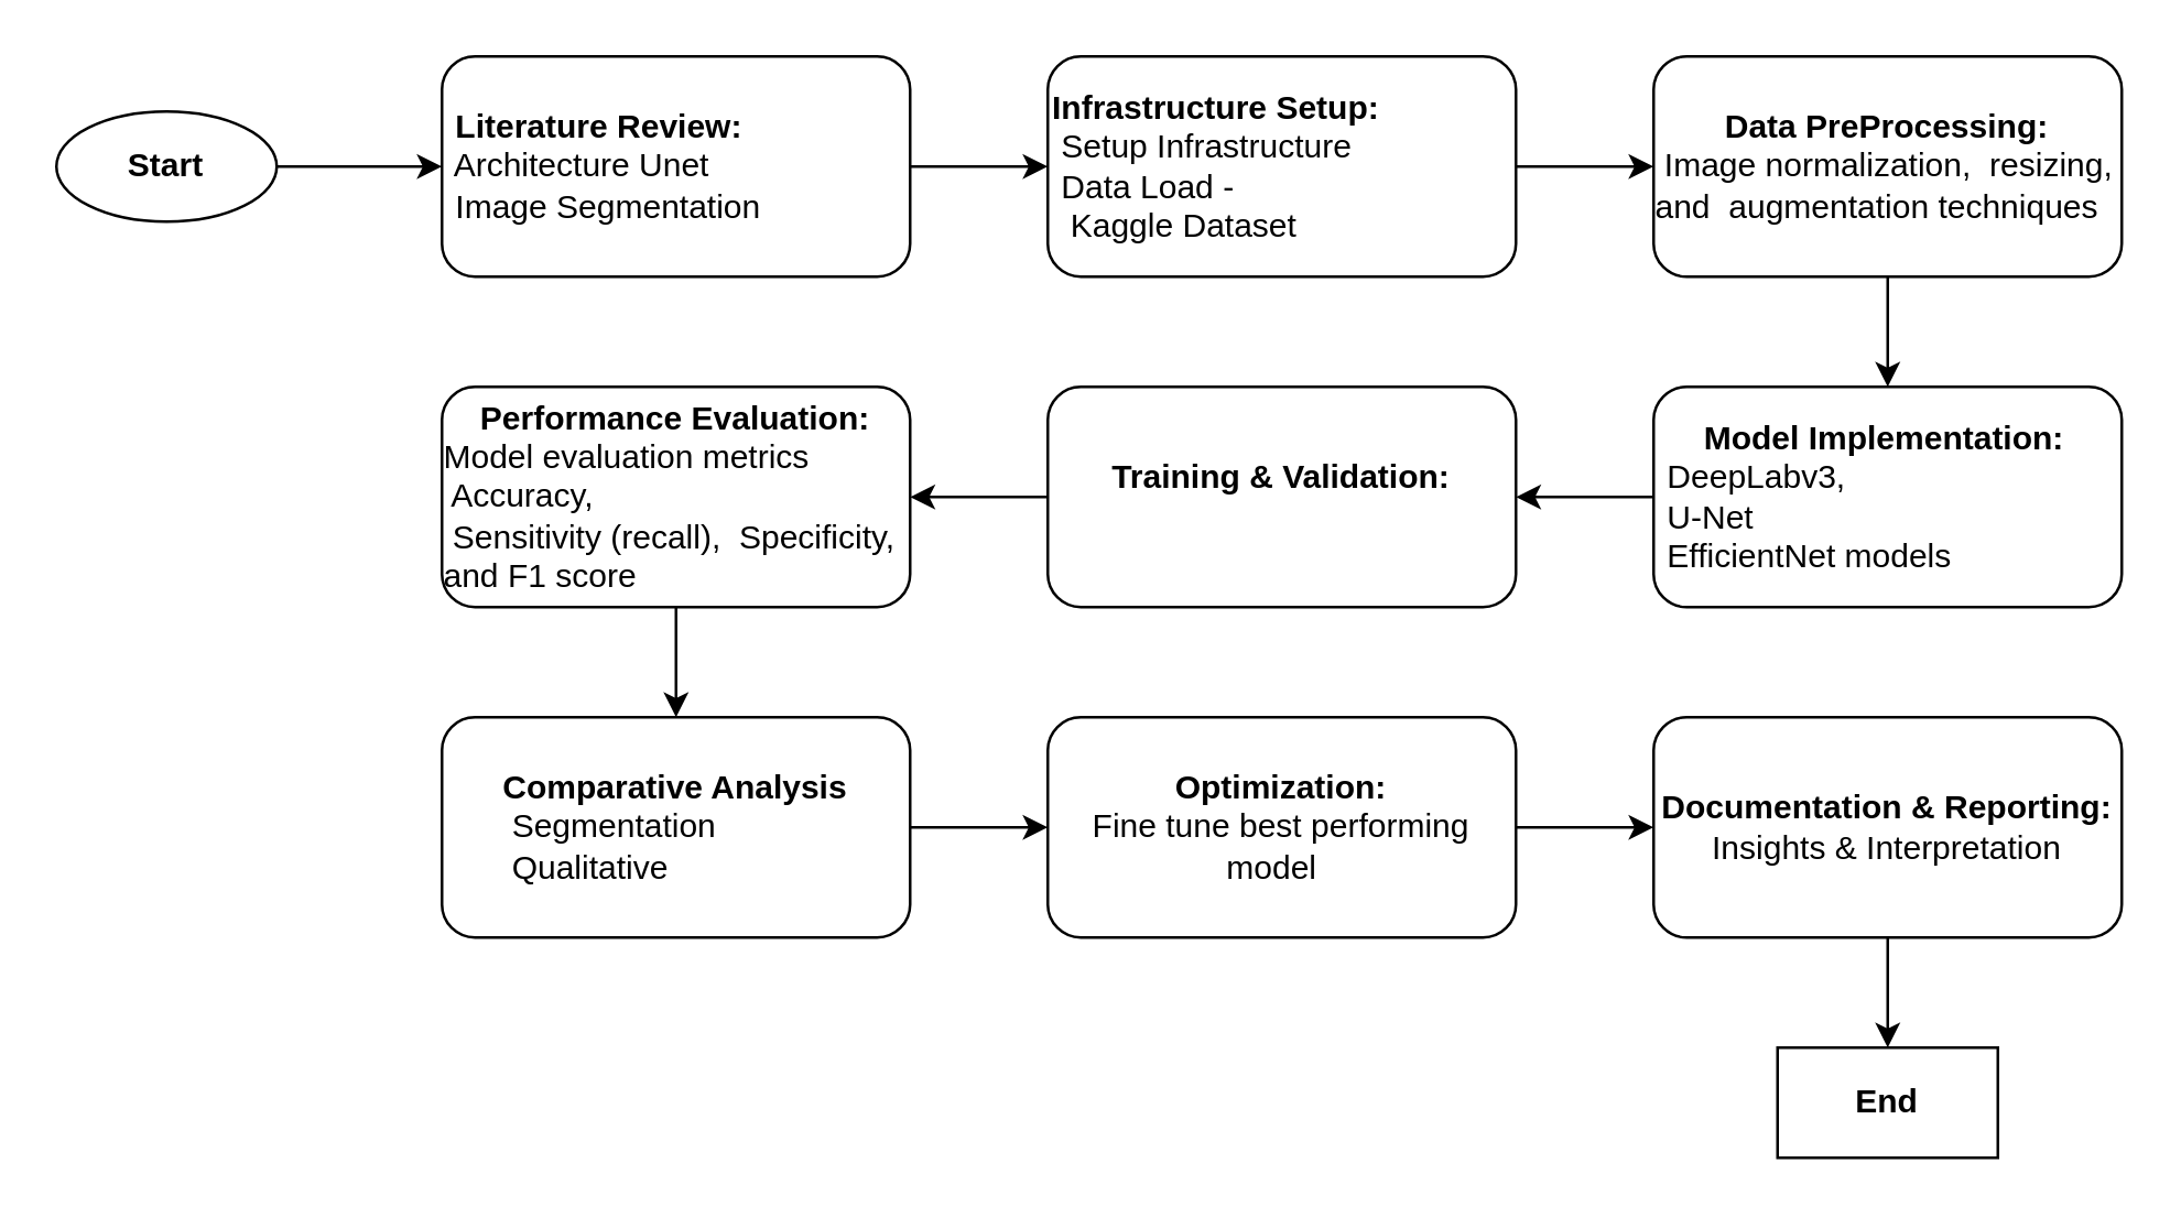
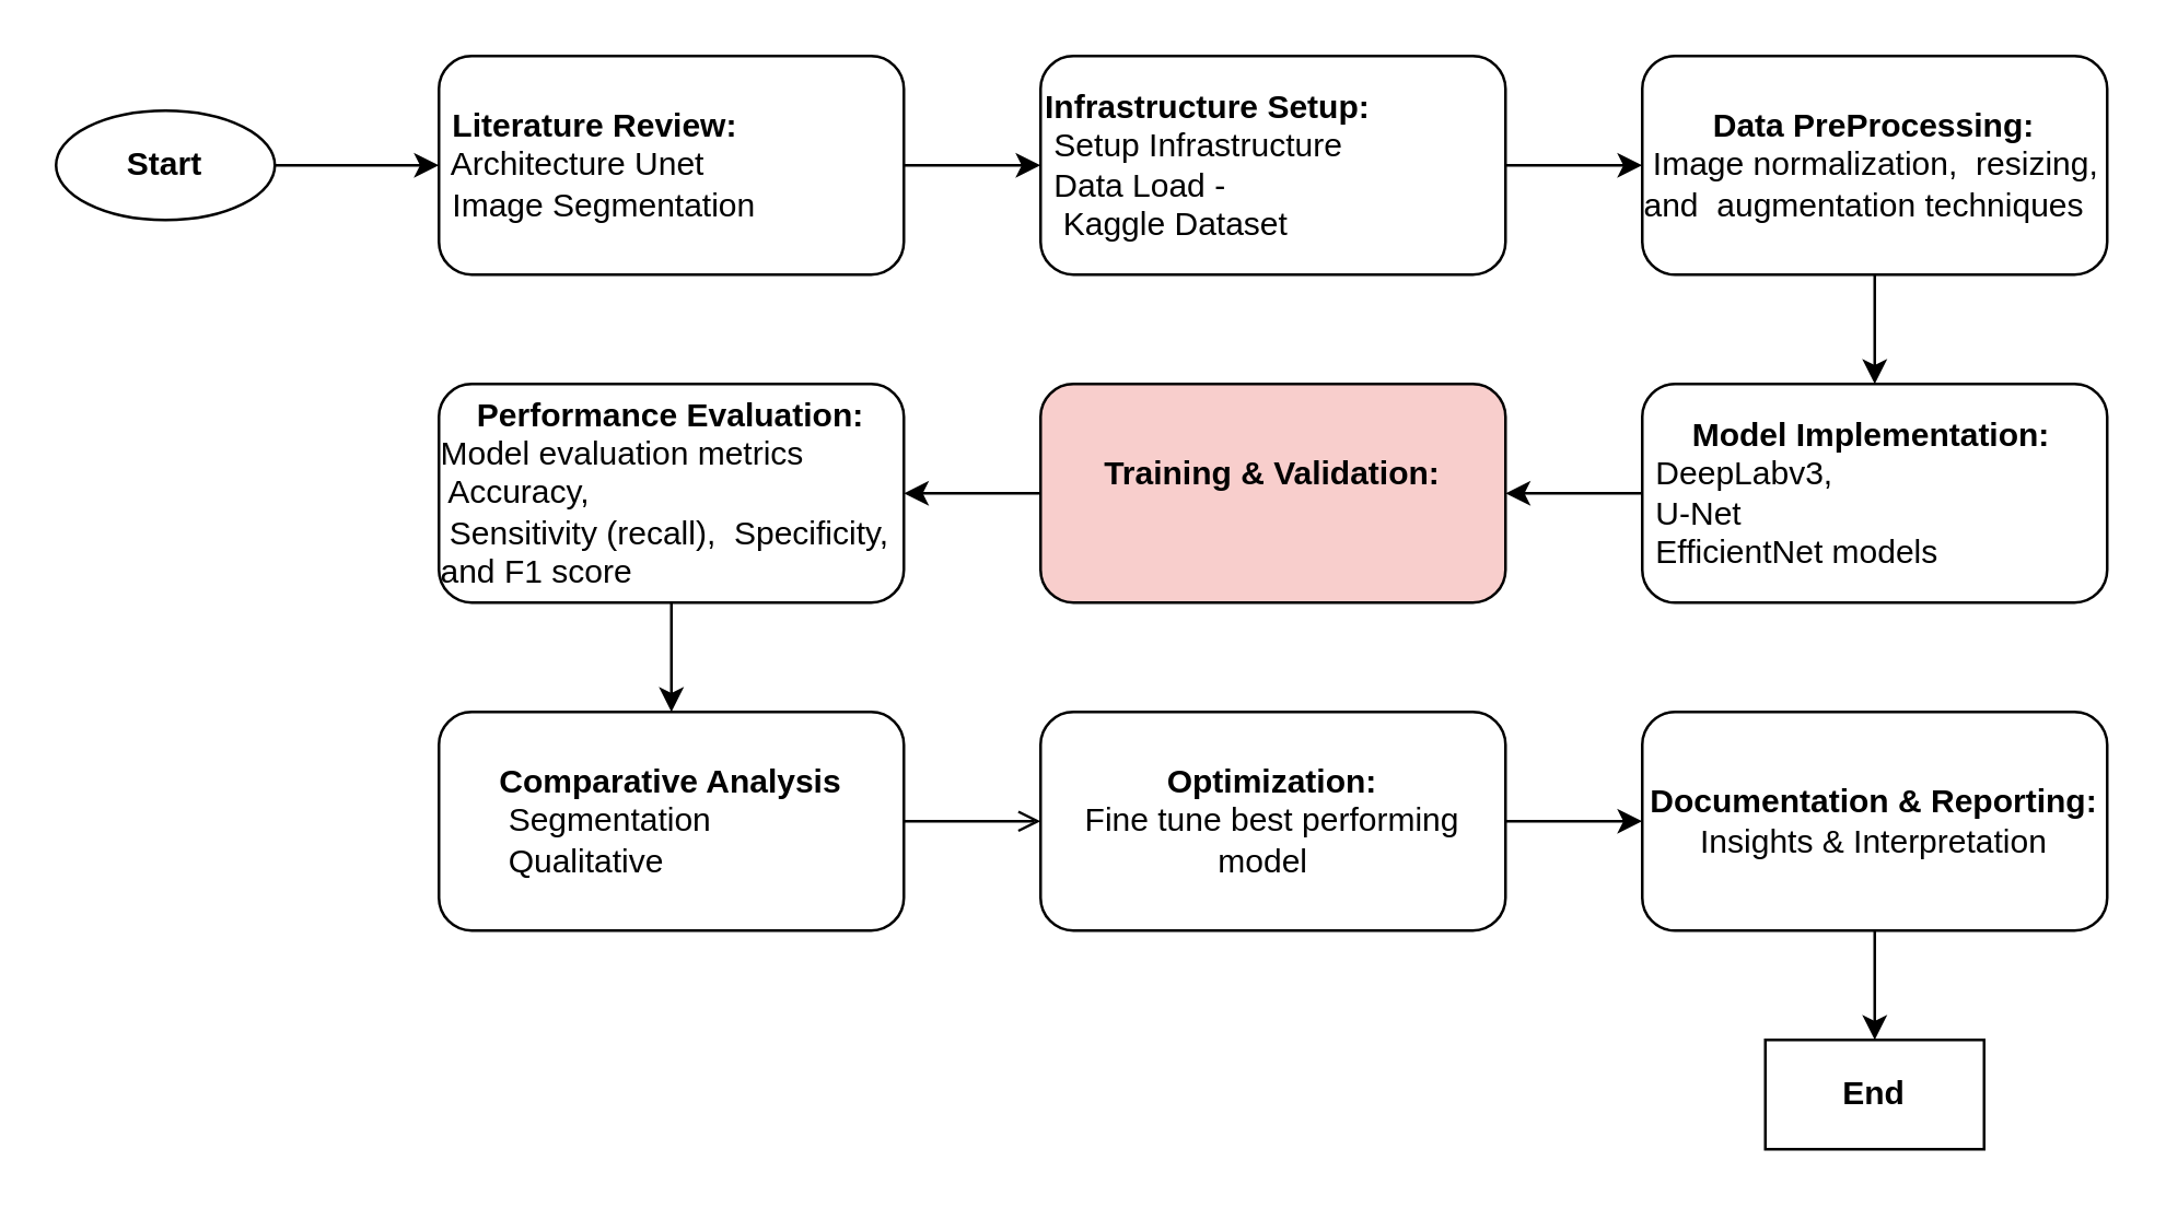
  <mxCell id="0" />
  <mxCell id="1" parent="0" />
  <mxCell id="2" style="edgeStyle=orthogonalEdgeStyle;rounded=0;orthogonalLoop=1;jettySize=auto;html=1;entryX=0;entryY=0.5;entryDx=0;entryDy=0;" edge="1" parent="1" source="3" target="5"><mxGeometry relative="1" as="geometry" /></mxCell>
  <mxCell id="3" value="&lt;b&gt;Start&lt;/b&gt;" style="ellipse;whiteSpace=wrap;html=1;" vertex="1" parent="1"><mxGeometry x="20" y="40" width="80" height="40" as="geometry" /></mxCell>
  <mxCell id="4" style="edgeStyle=orthogonalEdgeStyle;rounded=0;orthogonalLoop=1;jettySize=auto;html=1;entryX=0;entryY=0.5;entryDx=0;entryDy=0;fontSize=12;" edge="1" parent="1" source="5" target="7"><mxGeometry relative="1" as="geometry" /></mxCell>
  <mxCell id="5" value="&lt;div style=&quot;text-align: center&quot;&gt;&lt;b&gt;Literature Review:&lt;/b&gt;&lt;span&gt;&amp;nbsp;&lt;/span&gt;&lt;/div&gt;&lt;span style=&quot;white-space: pre&quot;&gt; &lt;/span&gt;Architecture Unet&lt;br&gt;&lt;span style=&quot;white-space: pre&quot;&gt; &lt;/span&gt;Image Segmentation" style="rounded=1;whiteSpace=wrap;html=1;align=left;" vertex="1" parent="1"><mxGeometry x="160" y="20" width="170" height="80" as="geometry" /></mxCell>
  <mxCell id="6" style="edgeStyle=orthogonalEdgeStyle;rounded=0;orthogonalLoop=1;jettySize=auto;html=1;entryX=0;entryY=0.5;entryDx=0;entryDy=0;fontSize=12;" edge="1" parent="1" source="7" target="9"><mxGeometry relative="1" as="geometry" /></mxCell>
  <mxCell id="7" value="&lt;div style=&quot;text-align: center&quot;&gt;&lt;span&gt;&lt;b&gt;Infrastructure Setup:&lt;/b&gt;&lt;/span&gt;&lt;/div&gt;&lt;div&gt;&lt;span&gt;&lt;span style=&quot;white-space: pre&quot;&gt; &lt;/span&gt;Setup Infrastructure&lt;/span&gt;&lt;/div&gt;&lt;div&gt;&lt;span style=&quot;white-space: pre&quot;&gt; &lt;/span&gt;Data Load -&amp;nbsp;&lt;/div&gt;&lt;div&gt;&lt;span style=&quot;white-space: pre&quot;&gt; &lt;/span&gt;&lt;span style=&quot;white-space: pre&quot;&gt; &lt;/span&gt;Kaggle Dataset&lt;/div&gt;" style="rounded=1;whiteSpace=wrap;html=1;align=left;" vertex="1" parent="1"><mxGeometry x="380" y="20" width="170" height="80" as="geometry" /></mxCell>
  <mxCell id="8" style="edgeStyle=orthogonalEdgeStyle;rounded=0;orthogonalLoop=1;jettySize=auto;html=1;entryX=0.5;entryY=0;entryDx=0;entryDy=0;fontSize=12;" edge="1" parent="1" source="9" target="11"><mxGeometry relative="1" as="geometry" /></mxCell>
  <mxCell id="9" value="&lt;div&gt;&lt;span&gt;&lt;b&gt;Data PreProcessing:&lt;/b&gt;&lt;/span&gt;&lt;/div&gt;&lt;div style=&quot;text-align: left&quot;&gt;&lt;span&gt;&lt;span style=&quot;white-space: pre&quot;&gt; &lt;/span&gt;Image normalization, &lt;span style=&quot;white-space: pre&quot;&gt; &lt;/span&gt;resizing, and &lt;span style=&quot;white-space: pre&quot;&gt; &lt;/span&gt;augmentation techniques&lt;br&gt;&lt;/span&gt;&lt;/div&gt;" style="rounded=1;whiteSpace=wrap;html=1;align=center;" vertex="1" parent="1"><mxGeometry x="600" y="20" width="170" height="80" as="geometry" /></mxCell>
  <mxCell id="10" style="edgeStyle=orthogonalEdgeStyle;rounded=0;orthogonalLoop=1;jettySize=auto;html=1;entryX=1;entryY=0.5;entryDx=0;entryDy=0;fontSize=12;" edge="1" parent="1" source="11" target="13"><mxGeometry relative="1" as="geometry" /></mxCell>
  <mxCell id="11" value="&lt;div style=&quot;text-align: center&quot;&gt;&lt;b&gt;&amp;nbsp; &amp;nbsp; &amp;nbsp;Model Implementation:&lt;/b&gt;&lt;/div&gt;&lt;div&gt;&lt;span style=&quot;white-space: pre&quot;&gt; &lt;/span&gt;DeepLabv3,&amp;nbsp;&lt;/div&gt;&lt;div&gt;&lt;span style=&quot;white-space: pre&quot;&gt; &lt;/span&gt;U-Net&lt;/div&gt;&lt;div&gt;&lt;span style=&quot;white-space: pre&quot;&gt; &lt;/span&gt;EfficientNet models&lt;/div&gt;" style="rounded=1;whiteSpace=wrap;html=1;align=left;" vertex="1" parent="1"><mxGeometry x="600" y="140" width="170" height="80" as="geometry" /></mxCell>
  <mxCell id="12" style="edgeStyle=orthogonalEdgeStyle;rounded=0;orthogonalLoop=1;jettySize=auto;html=1;entryX=1;entryY=0.5;entryDx=0;entryDy=0;fontSize=12;" edge="1" parent="1" source="13" target="15"><mxGeometry relative="1" as="geometry" /></mxCell>
- <mxCell id="13" value="&lt;div&gt;&lt;b&gt;Training &amp;amp; Validation:&lt;/b&gt;&lt;/div&gt;&lt;div&gt;&lt;br&gt;&lt;/div&gt;" style="rounded=1;whiteSpace=wrap;html=1;align=center;" vertex="1" parent="1"><mxGeometry x="380" y="140" width="170" height="80" as="geometry" /></mxCell>
+ <mxCell id="13" value="&lt;div&gt;&lt;b&gt;Training &amp;amp; Validation:&lt;/b&gt;&lt;/div&gt;&lt;div&gt;&lt;br&gt;&lt;/div&gt;" style="rounded=1;whiteSpace=wrap;html=1;align=center;fillColor=#f8cecc;" vertex="1" parent="1"><mxGeometry x="380" y="140" width="170" height="80" as="geometry" /></mxCell>
  <mxCell id="14" style="edgeStyle=orthogonalEdgeStyle;rounded=0;orthogonalLoop=1;jettySize=auto;html=1;entryX=0.5;entryY=0;entryDx=0;entryDy=0;fontSize=12;" edge="1" parent="1" source="15" target="17"><mxGeometry relative="1" as="geometry" /></mxCell>
  <mxCell id="15" value="&lt;div&gt;&lt;b&gt;Performance Evaluation:&lt;/b&gt;&lt;br&gt;&lt;/div&gt;&lt;div style=&quot;text-align: left&quot;&gt;Model evaluation metrics&lt;/div&gt;&lt;div style=&quot;text-align: left&quot;&gt;&lt;span style=&quot;white-space: pre&quot;&gt; &lt;/span&gt;Accuracy,&amp;nbsp;&lt;/div&gt;&lt;div style=&quot;text-align: left&quot;&gt;&lt;span style=&quot;white-space: pre&quot;&gt; &lt;/span&gt;Sensitivity (recall), &lt;span style=&quot;white-space: pre&quot;&gt; &lt;/span&gt;Specificity, and F1 score&lt;br&gt;&lt;/div&gt;" style="rounded=1;whiteSpace=wrap;html=1;align=center;" vertex="1" parent="1"><mxGeometry x="160" y="140" width="170" height="80" as="geometry" /></mxCell>
- <mxCell id="16" style="edgeStyle=orthogonalEdgeStyle;rounded=0;orthogonalLoop=1;jettySize=auto;html=1;entryX=0;entryY=0.5;entryDx=0;entryDy=0;fontSize=12;" edge="1" parent="1" source="17" target="19"><mxGeometry relative="1" as="geometry" /></mxCell>
+ <mxCell id="16" style="edgeStyle=orthogonalEdgeStyle;rounded=0;orthogonalLoop=1;jettySize=auto;html=1;entryX=0;entryY=0.5;entryDx=0;entryDy=0;fontSize=12;endArrow=open;" edge="1" parent="1" source="17" target="19"><mxGeometry relative="1" as="geometry" /></mxCell>
  <mxCell id="17" value="&lt;div&gt;&lt;span style=&quot;text-align: left&quot;&gt;&lt;b&gt;Comparative Analysis&lt;/b&gt;&lt;/span&gt;&lt;br&gt;&lt;/div&gt;&lt;div style=&quot;text-align: left&quot;&gt;&lt;span style=&quot;white-space: pre&quot;&gt; &lt;/span&gt;Segmentation&lt;/div&gt;&lt;div style=&quot;text-align: left&quot;&gt;&lt;span style=&quot;white-space: pre&quot;&gt; &lt;/span&gt;Qualitative &lt;span style=&quot;white-space: pre&quot;&gt; &lt;/span&gt;&lt;/div&gt;" style="rounded=1;whiteSpace=wrap;html=1;align=center;" vertex="1" parent="1"><mxGeometry x="160" y="260" width="170" height="80" as="geometry" /></mxCell>
  <mxCell id="18" style="edgeStyle=orthogonalEdgeStyle;rounded=0;orthogonalLoop=1;jettySize=auto;html=1;entryX=0;entryY=0.5;entryDx=0;entryDy=0;fontSize=12;" edge="1" parent="1" source="19" target="21"><mxGeometry relative="1" as="geometry" /></mxCell>
  <mxCell id="19" value="&lt;div&gt;&lt;b&gt;Optimization:&lt;/b&gt;&lt;/div&gt;&lt;div&gt;Fine tune best performing model&lt;span style=&quot;text-align: left&quot;&gt;&amp;nbsp;&lt;/span&gt;&lt;span style=&quot;text-align: left ; white-space: pre&quot;&gt; &lt;/span&gt;&lt;/div&gt;" style="rounded=1;whiteSpace=wrap;html=1;align=center;" vertex="1" parent="1"><mxGeometry x="380" y="260" width="170" height="80" as="geometry" /></mxCell>
  <mxCell id="20" style="edgeStyle=orthogonalEdgeStyle;rounded=0;orthogonalLoop=1;jettySize=auto;html=1;entryX=0.5;entryY=0;entryDx=0;entryDy=0;fontSize=12;" edge="1" parent="1" source="21" target="22"><mxGeometry relative="1" as="geometry" /></mxCell>
  <mxCell id="21" value="&lt;div&gt;&lt;b&gt;Documentation &amp;amp; Reporting:&lt;/b&gt;&lt;/div&gt;&lt;div&gt;Insights &amp;amp; Interpretation&lt;/div&gt;" style="rounded=1;whiteSpace=wrap;html=1;align=center;" vertex="1" parent="1"><mxGeometry x="600" y="260" width="170" height="80" as="geometry" /></mxCell>
  <mxCell id="22" value="&lt;b&gt;End&lt;/b&gt;" style="whiteSpace=wrap;html=1;rounded=0;" vertex="1" parent="1"><mxGeometry x="645" y="380" width="80" height="40" as="geometry" /></mxCell>
